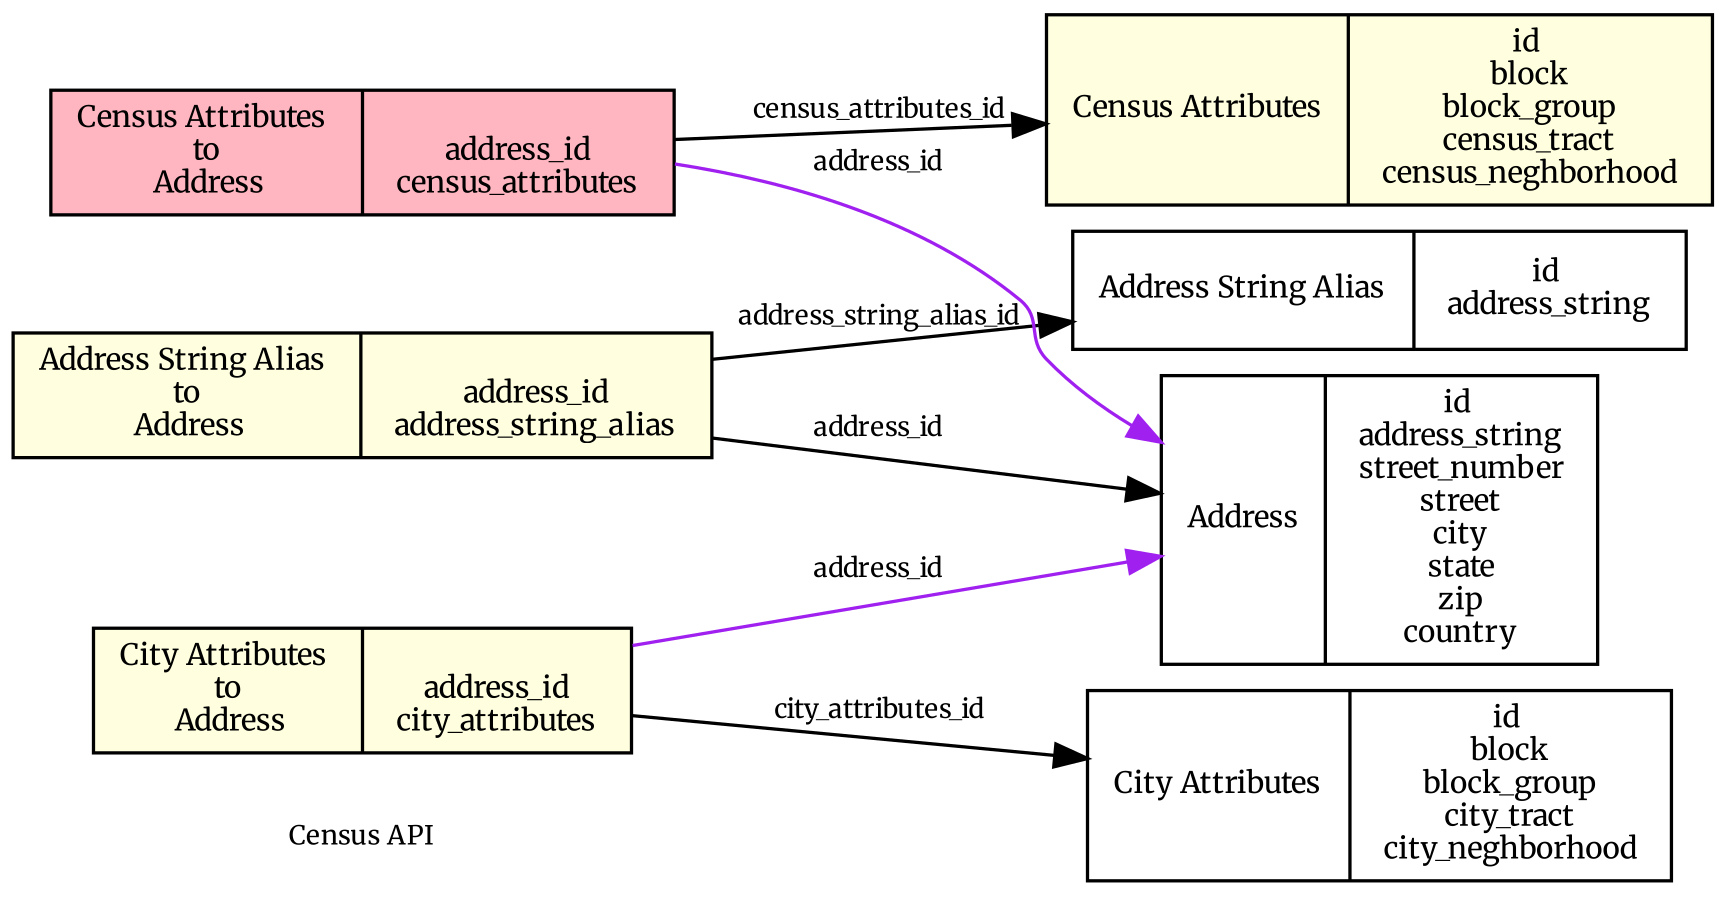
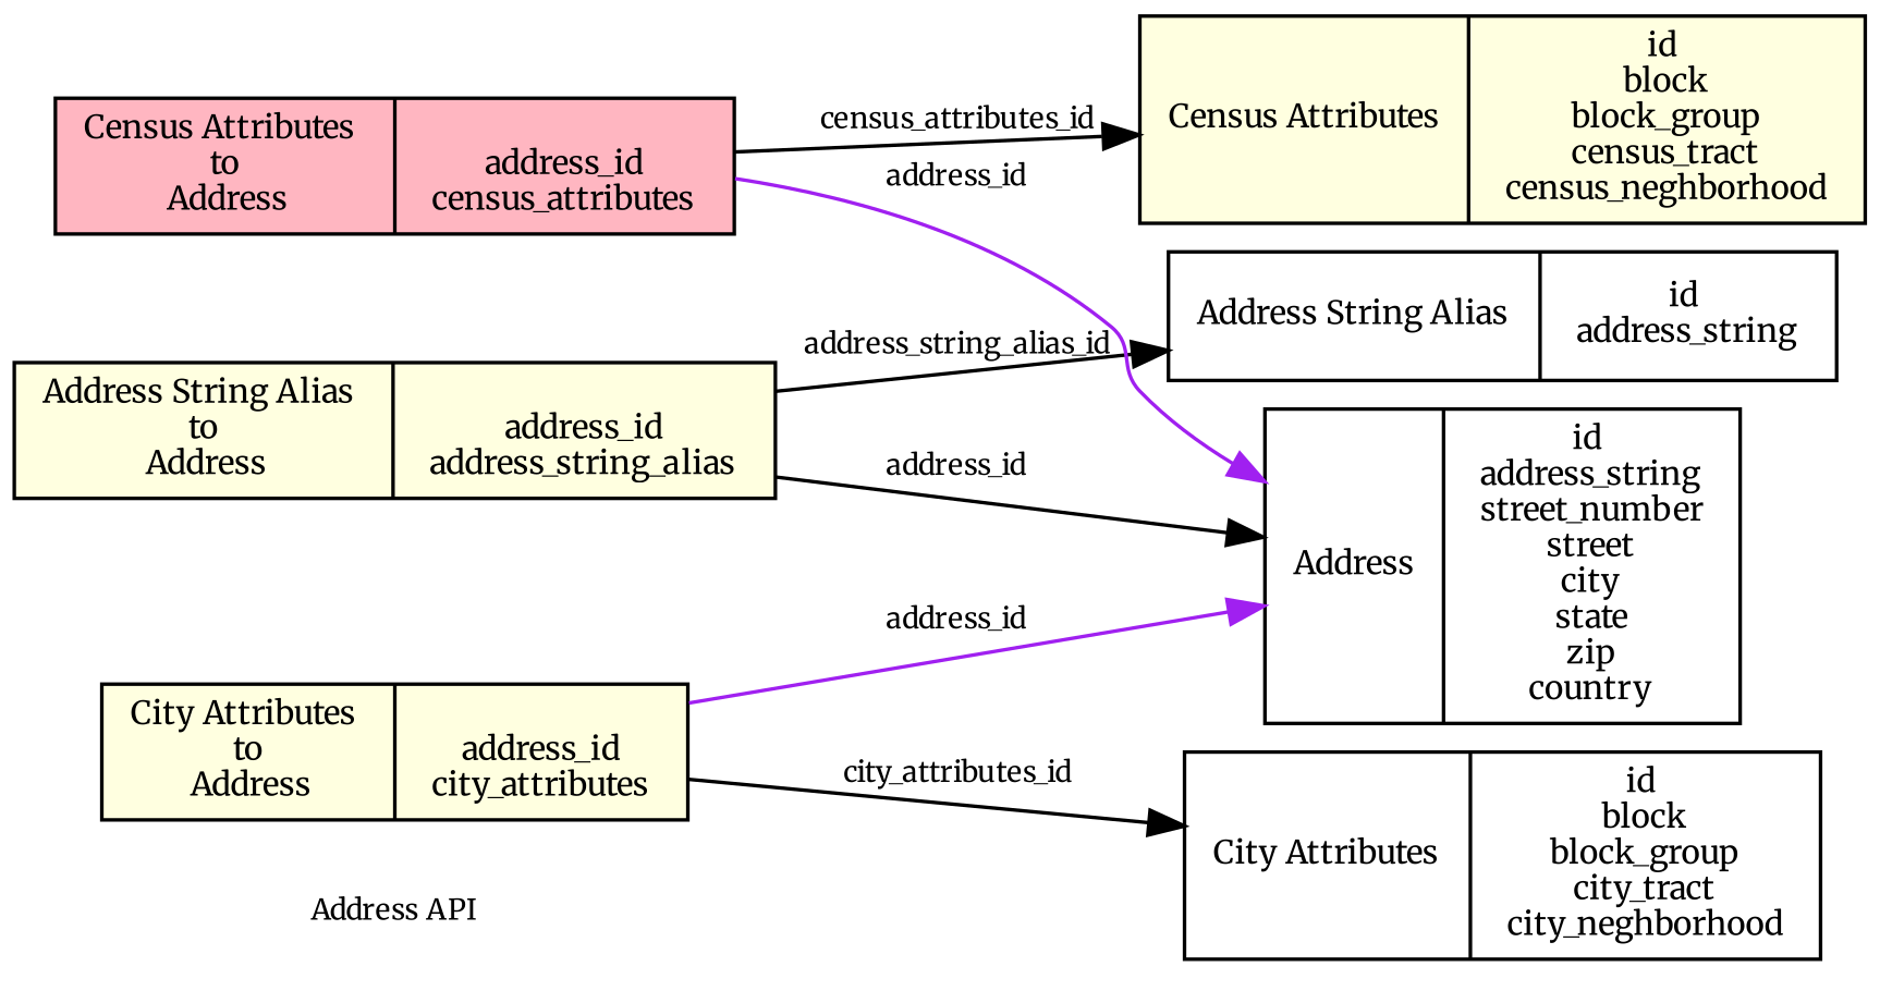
  digraph {
    nodesep=0.1
    ranksep=0.1
    splines=true
    rankdir=LR
    fontname=Merriweather
    node [fontname=Merriweather fontsize=9 shape=record style=filled fillcolor=white]
    edge [fontname=Merriweather fontsize=8 color=black]
-   n1 [fontsize=8 label="Census API" shape=plaintext]
+   n1 [fontsize=8 label="Address API" shape=plaintext]
    n2 [label="{Address|id   \n address_string \n   street_number \n street \n city \n state \n zip \n country \n}"]
    n3 [label="{Address String Alias |id   \n address_string \n}"]
    n4 [label="{Address String Alias \n to \n Address| \n address_id \n address_string_alias \n}" fillcolor=lightyellow]
    n5 [label="{Census Attributes|id   \n block \n block_group  \n census_tract \n census_neghborhood \n}" fillcolor=lightyellow]
    n6 [label="{Census Attributes \n to \n Address |\n address_id \n census_attributes \n}" fillcolor=lightpink]
    n7 [label="{City Attributes|id   \n block \n block_group  \n city_tract \n city_neghborhood \n}"]
    n8 [label="{City Attributes \n to \n Address |\n address_id \n city_attributes \n}" fillcolor=lightyellow]
    n4 -> n2 [label=address_id]
    n4 -> n3 [label=address_string_alias_id]
    n6 -> n2 [label=address_id color=purple]
    n6 -> n5 [label=census_attributes_id]
    n8 -> n2 [label=address_id color=purple]
    n8 -> n7 [label=city_attributes_id]
  }
